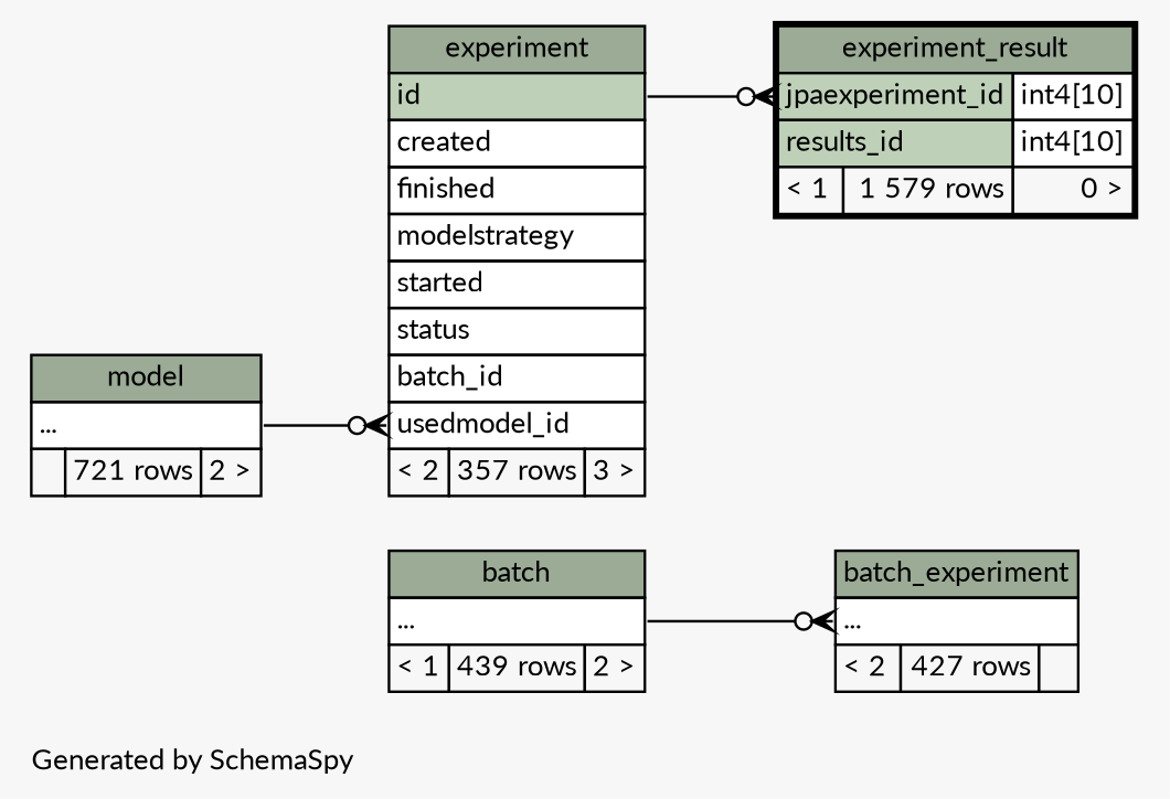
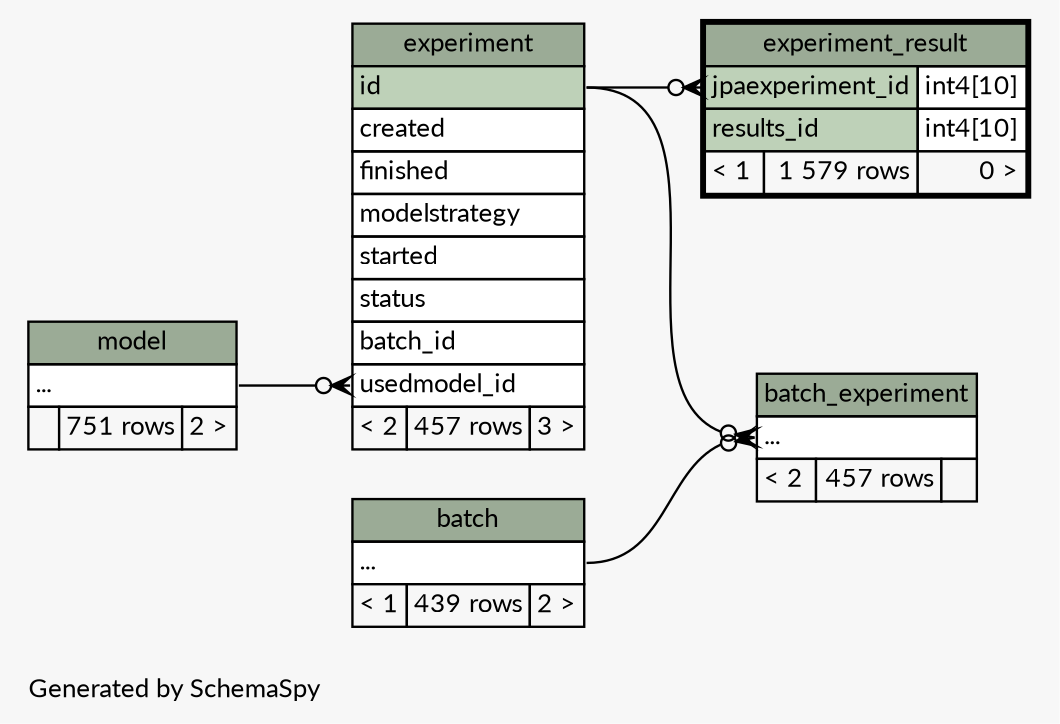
  digraph {
    bgcolor="#f7f7f7"
    fontname=Lato
    fontsize=11
    label="\nGenerated by SchemaSpy"
    labeljust=l
    nodesep=0.18
    rankdir=RL
    ranksep=0.46
    node [fontname=Lato fontsize=11 shape=plaintext]
    edge [arrowhead=none arrowsize=0.8 arrowtail=crowodot dir=back fontname=Lato headport="id:e" tailport="elipses:w"]
-   n1 [label=<     <TABLE BORDER="0" CELLBORDER="1" CELLSPACING="0" BGCOLOR="#ffffff">       <TR><TD COLSPAN="3" BGCOLOR="#9bab96" ALIGN="CENTER">batch_experiment</TD></TR>       <TR><TD PORT="elipses" COLSPAN="3" ALIGN="LEFT">...</TD></TR>       <TR><TD ALIGN="LEFT" BGCOLOR="#f7f7f7">&lt; 2</TD><TD ALIGN="RIGHT" BGCOLOR="#f7f7f7">427 rows</TD><TD ALIGN="RIGHT" BGCOLOR="#f7f7f7">  </TD></TR>     </TABLE>>]
-   n2 [label=<     <TABLE BORDER="0" CELLBORDER="1" CELLSPACING="0" BGCOLOR="#ffffff">       <TR><TD COLSPAN="3" BGCOLOR="#9bab96" ALIGN="CENTER">experiment</TD></TR>       <TR><TD PORT="id" COLSPAN="3" BGCOLOR="#bed1b8" ALIGN="LEFT">id</TD></TR>       <TR><TD PORT="created" COLSPAN="3" ALIGN="LEFT">created</TD></TR>       <TR><TD PORT="finished" COLSPAN="3" ALIGN="LEFT">finished</TD></TR>       <TR><TD PORT="modelstrategy" COLSPAN="3" ALIGN="LEFT">modelstrategy</TD></TR>       <TR><TD PORT="started" COLSPAN="3" ALIGN="LEFT">started</TD></TR>       <TR><TD PORT="status" COLSPAN="3" ALIGN="LEFT">status</TD></TR>       <TR><TD PORT="batch_id" COLSPAN="3" ALIGN="LEFT">batch_id</TD></TR>       <TR><TD PORT="usedmodel_id" COLSPAN="3" ALIGN="LEFT">usedmodel_id</TD></TR>       <TR><TD ALIGN="LEFT" BGCOLOR="#f7f7f7">&lt; 2</TD><TD ALIGN="RIGHT" BGCOLOR="#f7f7f7">357 rows</TD><TD ALIGN="RIGHT" BGCOLOR="#f7f7f7">3 &gt;</TD></TR>     </TABLE>>]
+   n1 [label=<     <TABLE BORDER="0" CELLBORDER="1" CELLSPACING="0" BGCOLOR="#ffffff">       <TR><TD COLSPAN="3" BGCOLOR="#9bab96" ALIGN="CENTER">batch_experiment</TD></TR>       <TR><TD PORT="elipses" COLSPAN="3" ALIGN="LEFT">...</TD></TR>       <TR><TD ALIGN="LEFT" BGCOLOR="#f7f7f7">&lt; 2</TD><TD ALIGN="RIGHT" BGCOLOR="#f7f7f7">457 rows</TD><TD ALIGN="RIGHT" BGCOLOR="#f7f7f7">  </TD></TR>     </TABLE>>]
+   n2 [label=<     <TABLE BORDER="0" CELLBORDER="1" CELLSPACING="0" BGCOLOR="#ffffff">       <TR><TD COLSPAN="3" BGCOLOR="#9bab96" ALIGN="CENTER">experiment</TD></TR>       <TR><TD PORT="id" COLSPAN="3" BGCOLOR="#bed1b8" ALIGN="LEFT">id</TD></TR>       <TR><TD PORT="created" COLSPAN="3" ALIGN="LEFT">created</TD></TR>       <TR><TD PORT="finished" COLSPAN="3" ALIGN="LEFT">finished</TD></TR>       <TR><TD PORT="modelstrategy" COLSPAN="3" ALIGN="LEFT">modelstrategy</TD></TR>       <TR><TD PORT="started" COLSPAN="3" ALIGN="LEFT">started</TD></TR>       <TR><TD PORT="status" COLSPAN="3" ALIGN="LEFT">status</TD></TR>       <TR><TD PORT="batch_id" COLSPAN="3" ALIGN="LEFT">batch_id</TD></TR>       <TR><TD PORT="usedmodel_id" COLSPAN="3" ALIGN="LEFT">usedmodel_id</TD></TR>       <TR><TD ALIGN="LEFT" BGCOLOR="#f7f7f7">&lt; 2</TD><TD ALIGN="RIGHT" BGCOLOR="#f7f7f7">457 rows</TD><TD ALIGN="RIGHT" BGCOLOR="#f7f7f7">3 &gt;</TD></TR>     </TABLE>>]
    n3 [label=<     <TABLE BORDER="0" CELLBORDER="1" CELLSPACING="0" BGCOLOR="#ffffff">       <TR><TD COLSPAN="3" BGCOLOR="#9bab96" ALIGN="CENTER">batch</TD></TR>       <TR><TD PORT="elipses" COLSPAN="3" ALIGN="LEFT">...</TD></TR>       <TR><TD ALIGN="LEFT" BGCOLOR="#f7f7f7">&lt; 1</TD><TD ALIGN="RIGHT" BGCOLOR="#f7f7f7">439 rows</TD><TD ALIGN="RIGHT" BGCOLOR="#f7f7f7">2 &gt;</TD></TR>     </TABLE>>]
-   n4 [label=<     <TABLE BORDER="0" CELLBORDER="1" CELLSPACING="0" BGCOLOR="#ffffff">       <TR><TD COLSPAN="3" BGCOLOR="#9bab96" ALIGN="CENTER">model</TD></TR>       <TR><TD PORT="elipses" COLSPAN="3" ALIGN="LEFT">...</TD></TR>       <TR><TD ALIGN="LEFT" BGCOLOR="#f7f7f7">  </TD><TD ALIGN="RIGHT" BGCOLOR="#f7f7f7">721 rows</TD><TD ALIGN="RIGHT" BGCOLOR="#f7f7f7">2 &gt;</TD></TR>     </TABLE>>]
+   n4 [label=<     <TABLE BORDER="0" CELLBORDER="1" CELLSPACING="0" BGCOLOR="#ffffff">       <TR><TD COLSPAN="3" BGCOLOR="#9bab96" ALIGN="CENTER">model</TD></TR>       <TR><TD PORT="elipses" COLSPAN="3" ALIGN="LEFT">...</TD></TR>       <TR><TD ALIGN="LEFT" BGCOLOR="#f7f7f7">  </TD><TD ALIGN="RIGHT" BGCOLOR="#f7f7f7">751 rows</TD><TD ALIGN="RIGHT" BGCOLOR="#f7f7f7">2 &gt;</TD></TR>     </TABLE>>]
    n5 [label=<     <TABLE BORDER="2" CELLBORDER="1" CELLSPACING="0" BGCOLOR="#ffffff">       <TR><TD COLSPAN="3" BGCOLOR="#9bab96" ALIGN="CENTER">experiment_result</TD></TR>       <TR><TD PORT="jpaexperiment_id" COLSPAN="2" BGCOLOR="#bed1b8" ALIGN="LEFT">jpaexperiment_id</TD><TD PORT="jpaexperiment_id.type" ALIGN="LEFT">int4[10]</TD></TR>       <TR><TD PORT="results_id" COLSPAN="2" BGCOLOR="#bed1b8" ALIGN="LEFT">results_id</TD><TD PORT="results_id.type" ALIGN="LEFT">int4[10]</TD></TR>       <TR><TD ALIGN="LEFT" BGCOLOR="#f7f7f7">&lt; 1</TD><TD ALIGN="RIGHT" BGCOLOR="#f7f7f7">1 579 rows</TD><TD ALIGN="RIGHT" BGCOLOR="#f7f7f7">0 &gt;</TD></TR>     </TABLE>>]
+   n1 -> n2
    n1 -> n3 [headport="elipses:e"]
    n2 -> n4 [headport="elipses:e" tailport="usedmodel_id:w"]
    n5 -> n2 [tailport="jpaexperiment_id:w"]
  }
